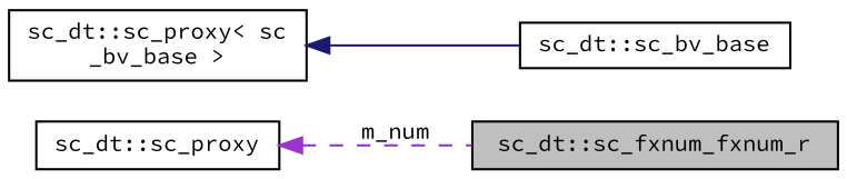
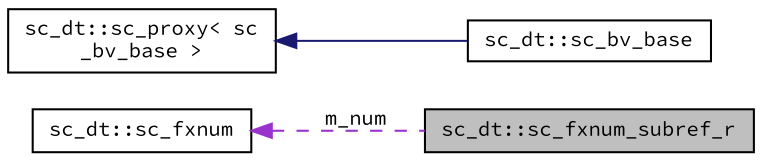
  digraph {
    fontname="Source Code Pro"
    rankdir=LR
    node [color=black fillcolor=white fontname="Source Code Pro" fontsize=10 shape=record style=filled]
    edge [dir=back fontname="Source Code Pro" fontsize=10 labelfontname=FreeSans labelfontsize=10]
-   n1 [fillcolor=grey75 fontcolor=black height=0.2 label="sc_dt::sc_fxnum_fxnum_r" width=0.4]
-   n2 [height=0.2 label="sc_dt::sc_proxy" width=0.4]
+   n1 [fillcolor=grey75 fontcolor=black height=0.2 label="sc_dt::sc_fxnum_subref_r" width=0.4]
+   n2 [height=0.2 label="sc_dt::sc_fxnum" width=0.4]
    n3 [height=0.2 label="sc_dt::sc_bv_base" width=0.4]
    n4 [height=0.2 label="sc_dt::sc_proxy\< sc\l_bv_base \>" width=0.4]
    n2 -> n1 [color=darkorchid3 label=" m_num" style=dashed]
    n4 -> n3 [color=midnightblue style=solid]
  }
